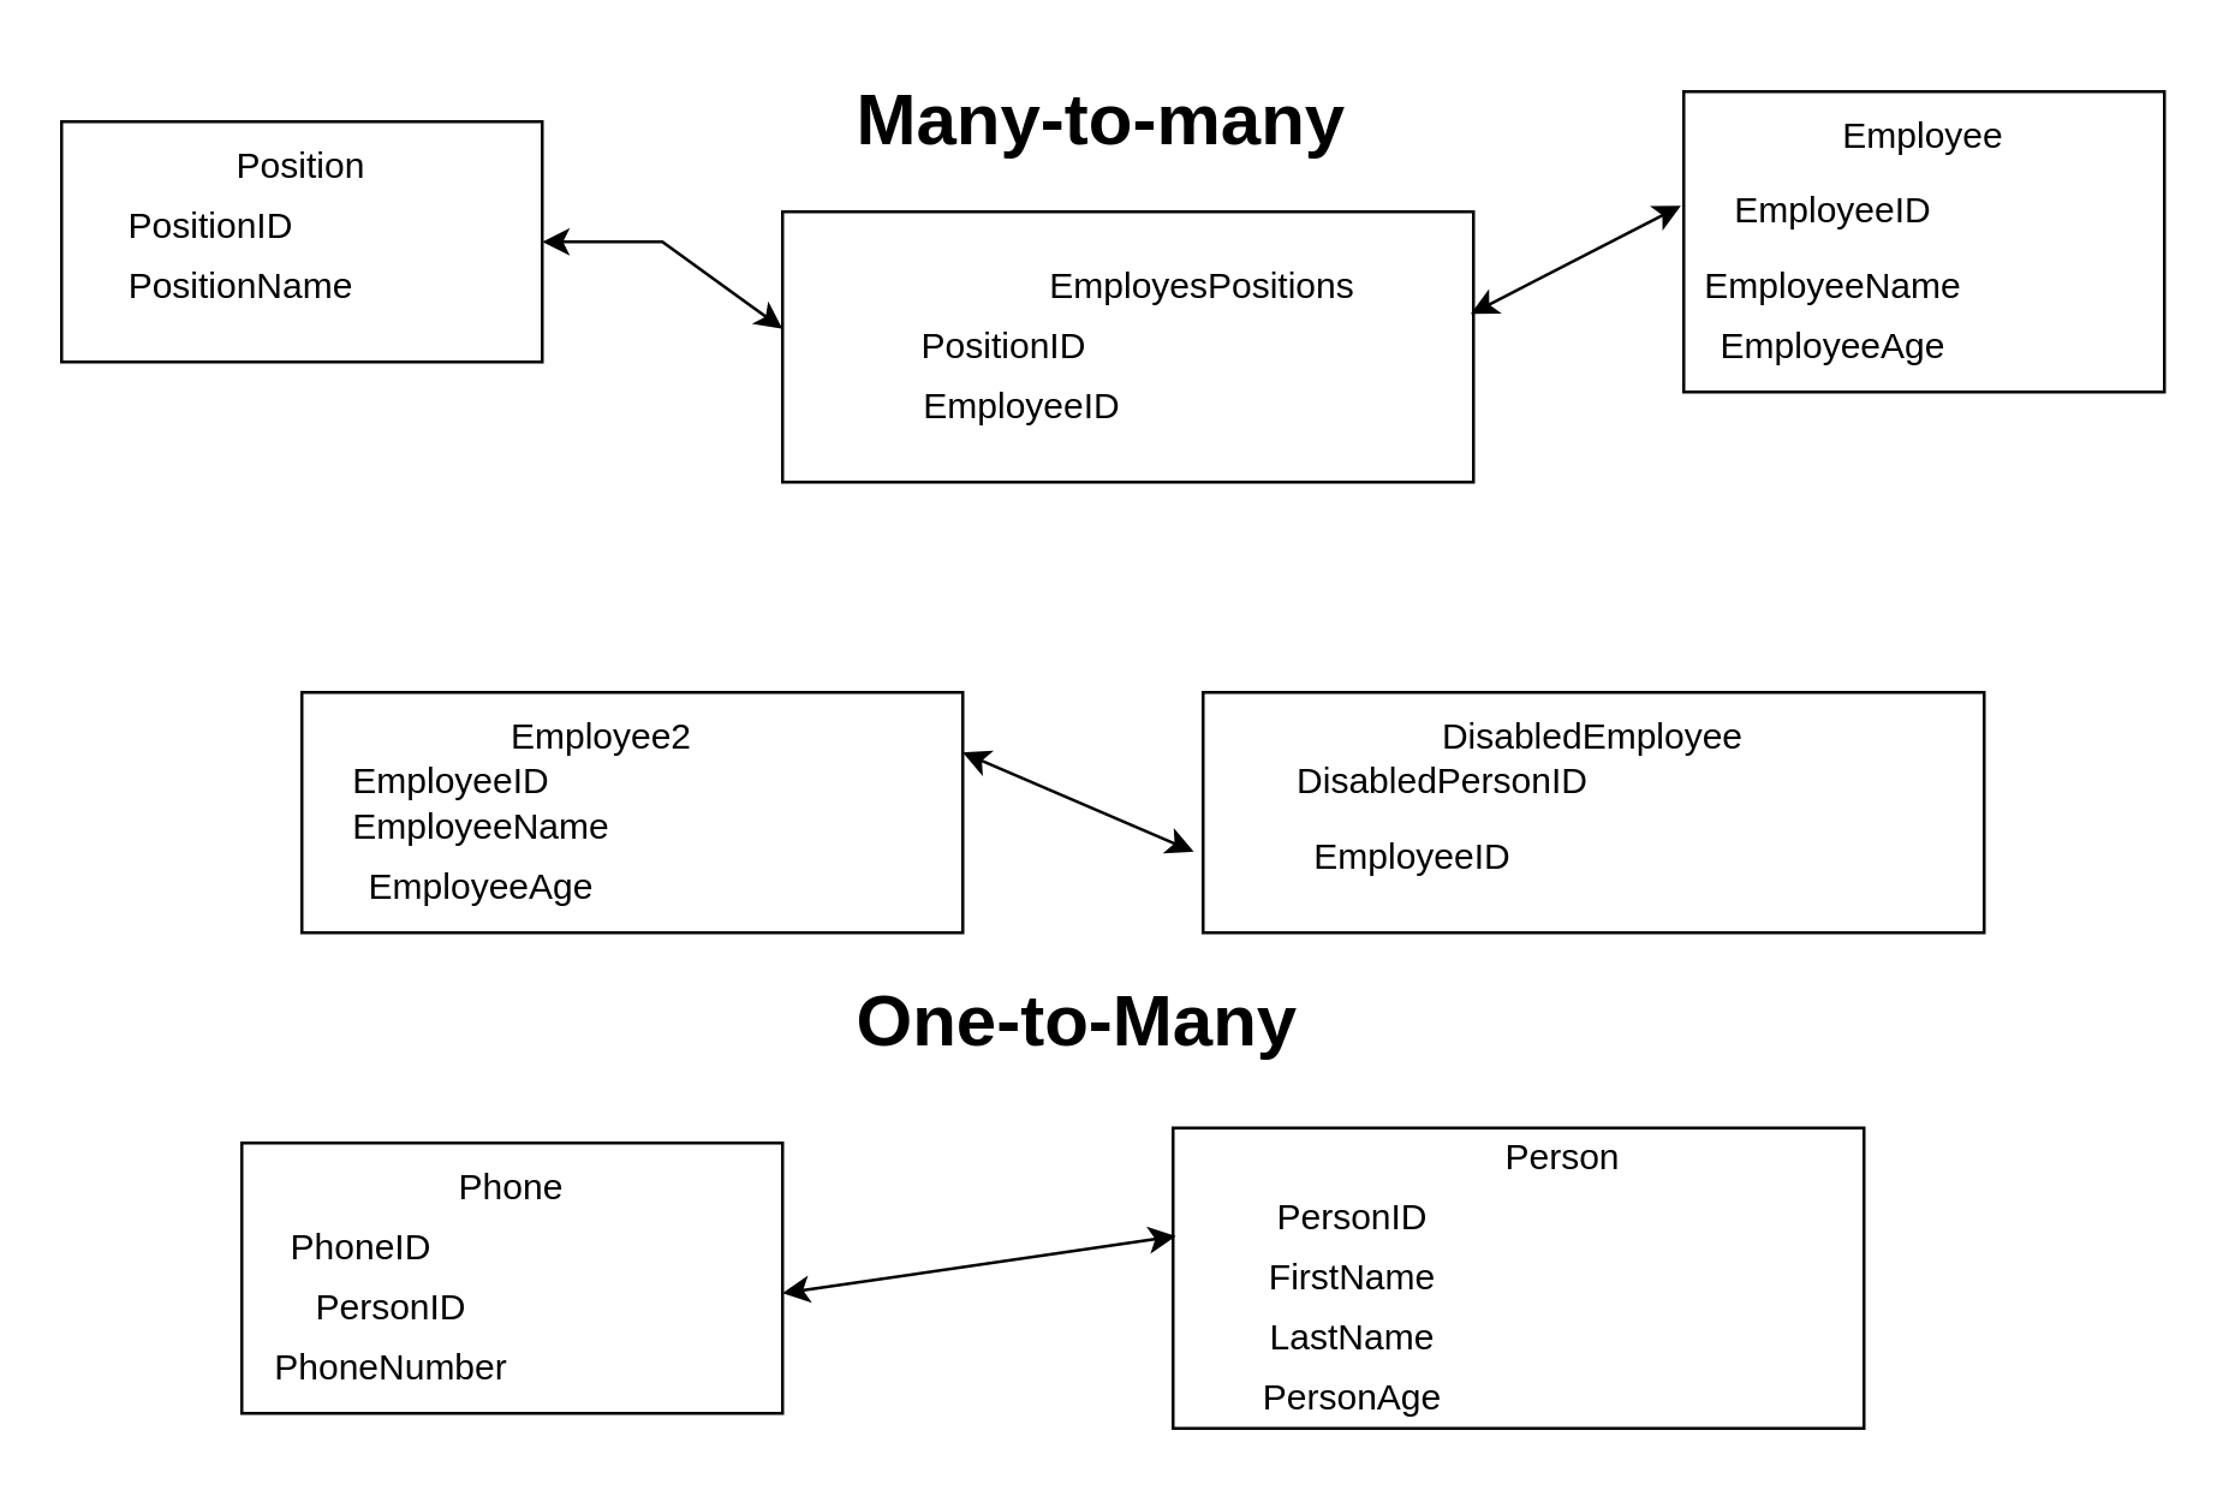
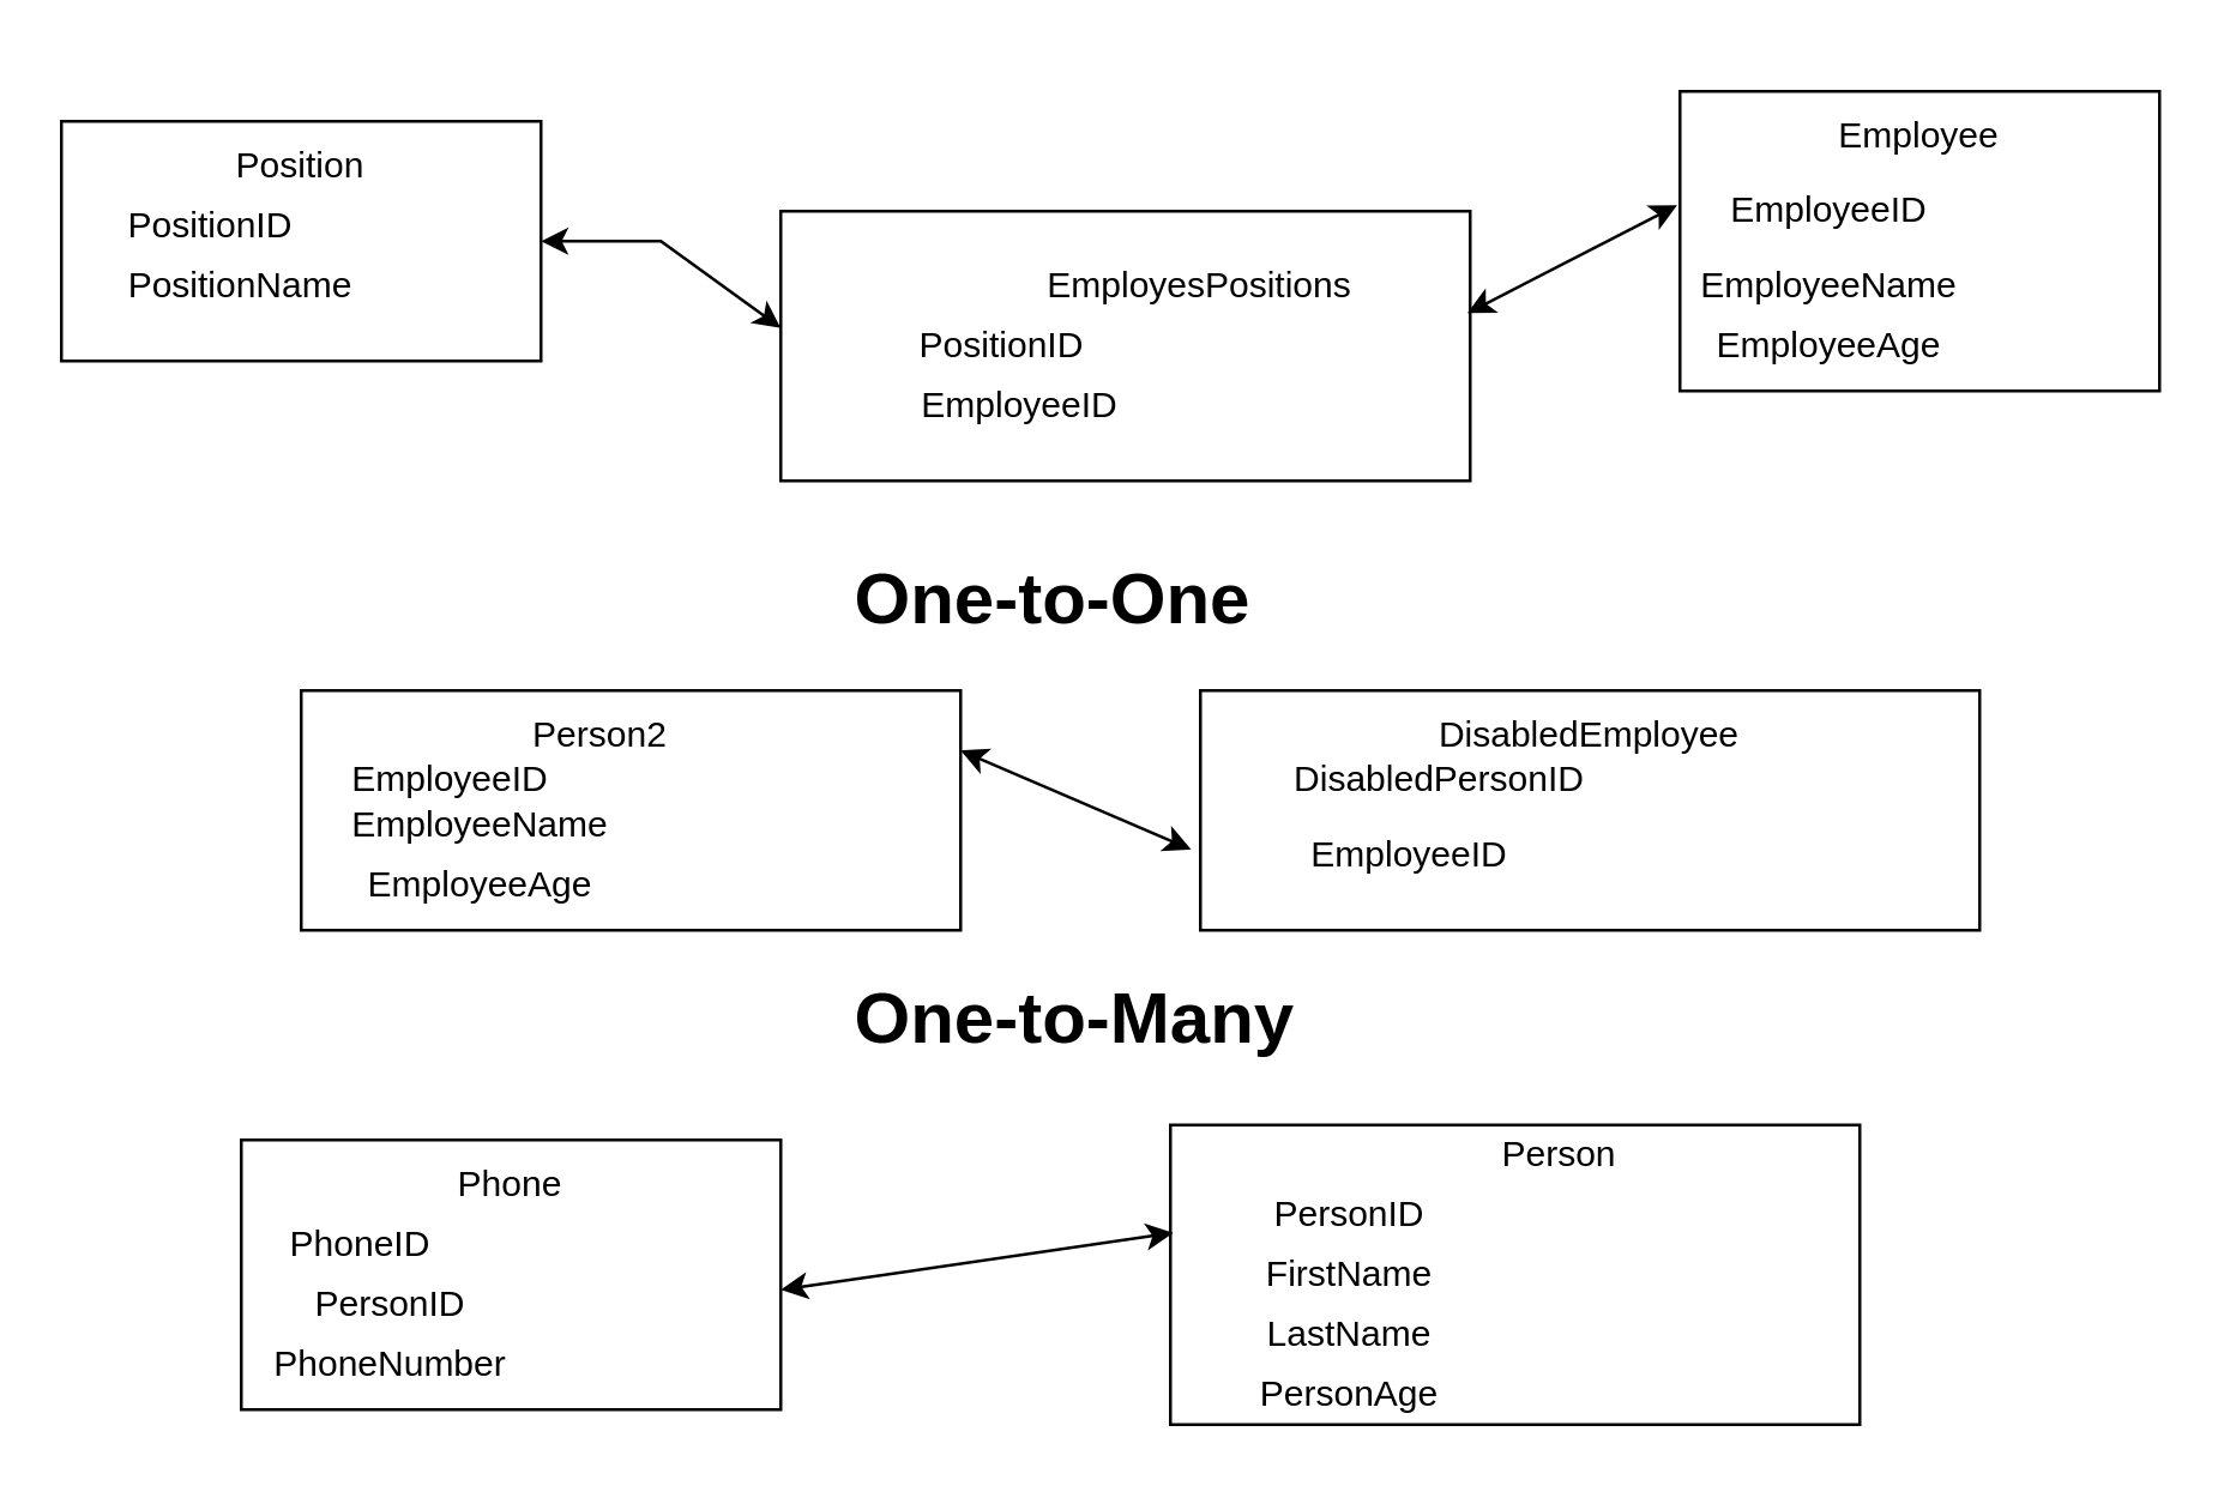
  <mxCell id="0" />
  <mxCell id="1" parent="0" />
  <mxCell id="2" value="" style="rounded=0;whiteSpace=wrap;html=1;" vertex="1" parent="1"><mxGeometry x="260" y="70" width="230" height="90" as="geometry" /></mxCell>
  <mxCell id="3" value="" style="rounded=0;whiteSpace=wrap;html=1;" vertex="1" parent="1"><mxGeometry x="20" y="40" width="160" height="80" as="geometry" /></mxCell>
  <mxCell id="4" value="" style="rounded=0;whiteSpace=wrap;html=1;" vertex="1" parent="1"><mxGeometry x="560" y="30" width="160" height="100" as="geometry" /></mxCell>
  <mxCell id="5" value="Position" style="text;html=1;strokeColor=none;fillColor=none;align=center;verticalAlign=middle;whiteSpace=wrap;rounded=0;" vertex="1" parent="1"><mxGeometry x="70" y="40" width="60" height="30" as="geometry" /></mxCell>
  <mxCell id="6" value="Employee" style="text;html=1;strokeColor=none;fillColor=none;align=center;verticalAlign=middle;whiteSpace=wrap;rounded=0;" vertex="1" parent="1"><mxGeometry x="610" y="30" width="60" height="30" as="geometry" /></mxCell>
  <mxCell id="7" value="EmployesPositions" style="text;html=1;strokeColor=none;fillColor=none;align=center;verticalAlign=middle;whiteSpace=wrap;rounded=0;" vertex="1" parent="1"><mxGeometry x="370" y="80" width="60" height="30" as="geometry" /></mxCell>
  <mxCell id="8" value="PositionID" style="text;html=1;strokeColor=none;fillColor=none;align=center;verticalAlign=middle;whiteSpace=wrap;rounded=0;" vertex="1" parent="1"><mxGeometry x="304" y="100" width="60" height="30" as="geometry" /></mxCell>
  <mxCell id="9" value="EmployeeID" style="text;html=1;strokeColor=none;fillColor=none;align=center;verticalAlign=middle;whiteSpace=wrap;rounded=0;" vertex="1" parent="1"><mxGeometry x="310" y="120" width="60" height="30" as="geometry" /></mxCell>
- <mxCell id="10" value="&lt;h1&gt;Many-to-many&lt;/h1&gt;" style="text;html=1;strokeColor=none;fillColor=none;spacing=5;spacingTop=-20;whiteSpace=wrap;overflow=hidden;rounded=0;" vertex="1" parent="1"><mxGeometry x="280" y="20" width="190" height="40" as="geometry" /></mxCell>
  <mxCell id="11" value="PositionID" style="text;html=1;strokeColor=none;fillColor=none;align=center;verticalAlign=middle;whiteSpace=wrap;rounded=0;" vertex="1" parent="1"><mxGeometry x="40" y="60" width="60" height="30" as="geometry" /></mxCell>
  <mxCell id="12" value="PositionName" style="text;html=1;strokeColor=none;fillColor=none;align=center;verticalAlign=middle;whiteSpace=wrap;rounded=0;" vertex="1" parent="1"><mxGeometry x="50" y="80" width="60" height="30" as="geometry" /></mxCell>
  <mxCell id="13" value="" style="endArrow=classic;startArrow=classic;html=1;rounded=0;entryX=0;entryY=0.433;entryDx=0;entryDy=0;entryPerimeter=0;" edge="1" parent="1" source="3" target="2"><mxGeometry width="50" height="50" relative="1" as="geometry"><mxPoint x="340" y="270" as="sourcePoint" /><mxPoint x="250" y="110" as="targetPoint" /><Array as="points"><mxPoint x="220" y="80" /></Array></mxGeometry></mxCell>
  <mxCell id="14" value="EmployeeID" style="text;html=1;strokeColor=none;fillColor=none;align=center;verticalAlign=middle;whiteSpace=wrap;rounded=0;" vertex="1" parent="1"><mxGeometry x="580" y="55" width="60" height="30" as="geometry" /></mxCell>
  <mxCell id="15" value="EmployeeName" style="text;html=1;strokeColor=none;fillColor=none;align=center;verticalAlign=middle;whiteSpace=wrap;rounded=0;" vertex="1" parent="1"><mxGeometry x="580" y="80" width="60" height="30" as="geometry" /></mxCell>
  <mxCell id="16" value="EmployeeAge" style="text;html=1;strokeColor=none;fillColor=none;align=center;verticalAlign=middle;whiteSpace=wrap;rounded=0;" vertex="1" parent="1"><mxGeometry x="580" y="100" width="60" height="30" as="geometry" /></mxCell>
  <mxCell id="17" value="" style="endArrow=classic;startArrow=classic;html=1;rounded=0;entryX=-0.006;entryY=0.38;entryDx=0;entryDy=0;entryPerimeter=0;exitX=0.996;exitY=0.378;exitDx=0;exitDy=0;exitPerimeter=0;" edge="1" parent="1" source="2" target="4"><mxGeometry width="50" height="50" relative="1" as="geometry"><mxPoint x="340" y="270" as="sourcePoint" /><mxPoint x="390" y="220" as="targetPoint" /><Array as="points" /></mxGeometry></mxCell>
+ <mxCell id="18" value="&lt;h1&gt;One-to-One&lt;/h1&gt;" style="text;html=1;strokeColor=none;fillColor=none;spacing=5;spacingTop=-20;whiteSpace=wrap;overflow=hidden;rounded=0;" vertex="1" parent="1"><mxGeometry x="280" y="180" width="190" height="40" as="geometry" /></mxCell>
  <mxCell id="19" value="" style="rounded=0;whiteSpace=wrap;html=1;" vertex="1" parent="1"><mxGeometry x="100" y="230" width="220" height="80" as="geometry" /></mxCell>
  <mxCell id="20" value="" style="rounded=0;whiteSpace=wrap;html=1;" vertex="1" parent="1"><mxGeometry x="400" y="230" width="260" height="80" as="geometry" /></mxCell>
- <mxCell id="21" value="Employee2" style="text;html=1;strokeColor=none;fillColor=none;align=center;verticalAlign=middle;whiteSpace=wrap;rounded=0;" vertex="1" parent="1"><mxGeometry x="170" y="230" width="60" height="30" as="geometry" /></mxCell>
+ <mxCell id="21" value="Person2" style="text;html=1;strokeColor=none;fillColor=none;align=center;verticalAlign=middle;whiteSpace=wrap;rounded=0;" vertex="1" parent="1"><mxGeometry x="170" y="230" width="60" height="30" as="geometry" /></mxCell>
  <mxCell id="22" value="DisabledEmployee" style="text;html=1;strokeColor=none;fillColor=none;align=center;verticalAlign=middle;whiteSpace=wrap;rounded=0;" vertex="1" parent="1"><mxGeometry x="500" y="230" width="60" height="30" as="geometry" /></mxCell>
  <mxCell id="23" value="EmployeeID" style="text;html=1;strokeColor=none;fillColor=none;align=center;verticalAlign=middle;whiteSpace=wrap;rounded=0;" vertex="1" parent="1"><mxGeometry x="120" y="245" width="60" height="30" as="geometry" /></mxCell>
  <mxCell id="24" value="EmployeeName" style="text;html=1;strokeColor=none;fillColor=none;align=center;verticalAlign=middle;whiteSpace=wrap;rounded=0;" vertex="1" parent="1"><mxGeometry x="130" y="260" width="60" height="30" as="geometry" /></mxCell>
  <mxCell id="25" value="EmployeeAge" style="text;html=1;strokeColor=none;fillColor=none;align=center;verticalAlign=middle;whiteSpace=wrap;rounded=0;" vertex="1" parent="1"><mxGeometry x="130" y="280" width="60" height="30" as="geometry" /></mxCell>
  <mxCell id="26" value="DisabledPersonID" style="text;html=1;strokeColor=none;fillColor=none;align=center;verticalAlign=middle;whiteSpace=wrap;rounded=0;" vertex="1" parent="1"><mxGeometry x="450" y="245" width="60" height="30" as="geometry" /></mxCell>
  <mxCell id="27" value="EmployeeID" style="text;html=1;strokeColor=none;fillColor=none;align=center;verticalAlign=middle;whiteSpace=wrap;rounded=0;" vertex="1" parent="1"><mxGeometry x="440" y="270" width="60" height="30" as="geometry" /></mxCell>
  <mxCell id="28" value="" style="endArrow=classic;startArrow=classic;html=1;rounded=0;entryX=-0.012;entryY=0.663;entryDx=0;entryDy=0;entryPerimeter=0;exitX=1;exitY=0.25;exitDx=0;exitDy=0;" edge="1" parent="1" source="19" target="20"><mxGeometry width="50" height="50" relative="1" as="geometry"><mxPoint x="340" y="270" as="sourcePoint" /><mxPoint x="390" y="220" as="targetPoint" /></mxGeometry></mxCell>
  <mxCell id="29" value="&lt;h1&gt;One-to-Many&lt;/h1&gt;" style="text;html=1;strokeColor=none;fillColor=none;spacing=5;spacingTop=-20;whiteSpace=wrap;overflow=hidden;rounded=0;" vertex="1" parent="1"><mxGeometry x="280" y="320" width="190" height="120" as="geometry" /></mxCell>
  <mxCell id="30" value="" style="rounded=0;whiteSpace=wrap;html=1;" vertex="1" parent="1"><mxGeometry x="80" y="380" width="180" height="90" as="geometry" /></mxCell>
  <mxCell id="31" value="" style="rounded=0;whiteSpace=wrap;html=1;" vertex="1" parent="1"><mxGeometry x="390" y="375" width="230" height="100" as="geometry" /></mxCell>
  <mxCell id="32" value="Phone" style="text;html=1;strokeColor=none;fillColor=none;align=center;verticalAlign=middle;whiteSpace=wrap;rounded=0;" vertex="1" parent="1"><mxGeometry x="140" y="380" width="60" height="30" as="geometry" /></mxCell>
  <mxCell id="33" value="Person" style="text;html=1;strokeColor=none;fillColor=none;align=center;verticalAlign=middle;whiteSpace=wrap;rounded=0;" vertex="1" parent="1"><mxGeometry x="490" y="370" width="60" height="30" as="geometry" /></mxCell>
  <mxCell id="34" value="PersonID" style="text;html=1;strokeColor=none;fillColor=none;align=center;verticalAlign=middle;whiteSpace=wrap;rounded=0;" vertex="1" parent="1"><mxGeometry x="420" y="390" width="60" height="30" as="geometry" /></mxCell>
  <mxCell id="35" value="FirstName" style="text;html=1;strokeColor=none;fillColor=none;align=center;verticalAlign=middle;whiteSpace=wrap;rounded=0;" vertex="1" parent="1"><mxGeometry x="420" y="410" width="60" height="30" as="geometry" /></mxCell>
  <mxCell id="36" value="LastName" style="text;html=1;strokeColor=none;fillColor=none;align=center;verticalAlign=middle;whiteSpace=wrap;rounded=0;" vertex="1" parent="1"><mxGeometry x="420" y="430" width="60" height="30" as="geometry" /></mxCell>
  <mxCell id="37" value="PersonAge" style="text;html=1;strokeColor=none;fillColor=none;align=center;verticalAlign=middle;whiteSpace=wrap;rounded=0;" vertex="1" parent="1"><mxGeometry x="420" y="450" width="60" height="30" as="geometry" /></mxCell>
  <mxCell id="38" value="PhoneID" style="text;html=1;strokeColor=none;fillColor=none;align=center;verticalAlign=middle;whiteSpace=wrap;rounded=0;" vertex="1" parent="1"><mxGeometry x="90" y="400" width="60" height="30" as="geometry" /></mxCell>
  <mxCell id="39" value="PersonID" style="text;html=1;strokeColor=none;fillColor=none;align=center;verticalAlign=middle;whiteSpace=wrap;rounded=0;" vertex="1" parent="1"><mxGeometry x="100" y="420" width="60" height="30" as="geometry" /></mxCell>
  <mxCell id="40" value="PhoneNumber" style="text;html=1;strokeColor=none;fillColor=none;align=center;verticalAlign=middle;whiteSpace=wrap;rounded=0;" vertex="1" parent="1"><mxGeometry x="100" y="440" width="60" height="30" as="geometry" /></mxCell>
  <mxCell id="41" value="" style="endArrow=classic;startArrow=classic;html=1;rounded=0;entryX=0.004;entryY=0.36;entryDx=0;entryDy=0;entryPerimeter=0;" edge="1" parent="1" target="31"><mxGeometry width="50" height="50" relative="1" as="geometry"><mxPoint x="260" y="430" as="sourcePoint" /><mxPoint x="310" y="380" as="targetPoint" /></mxGeometry></mxCell>
